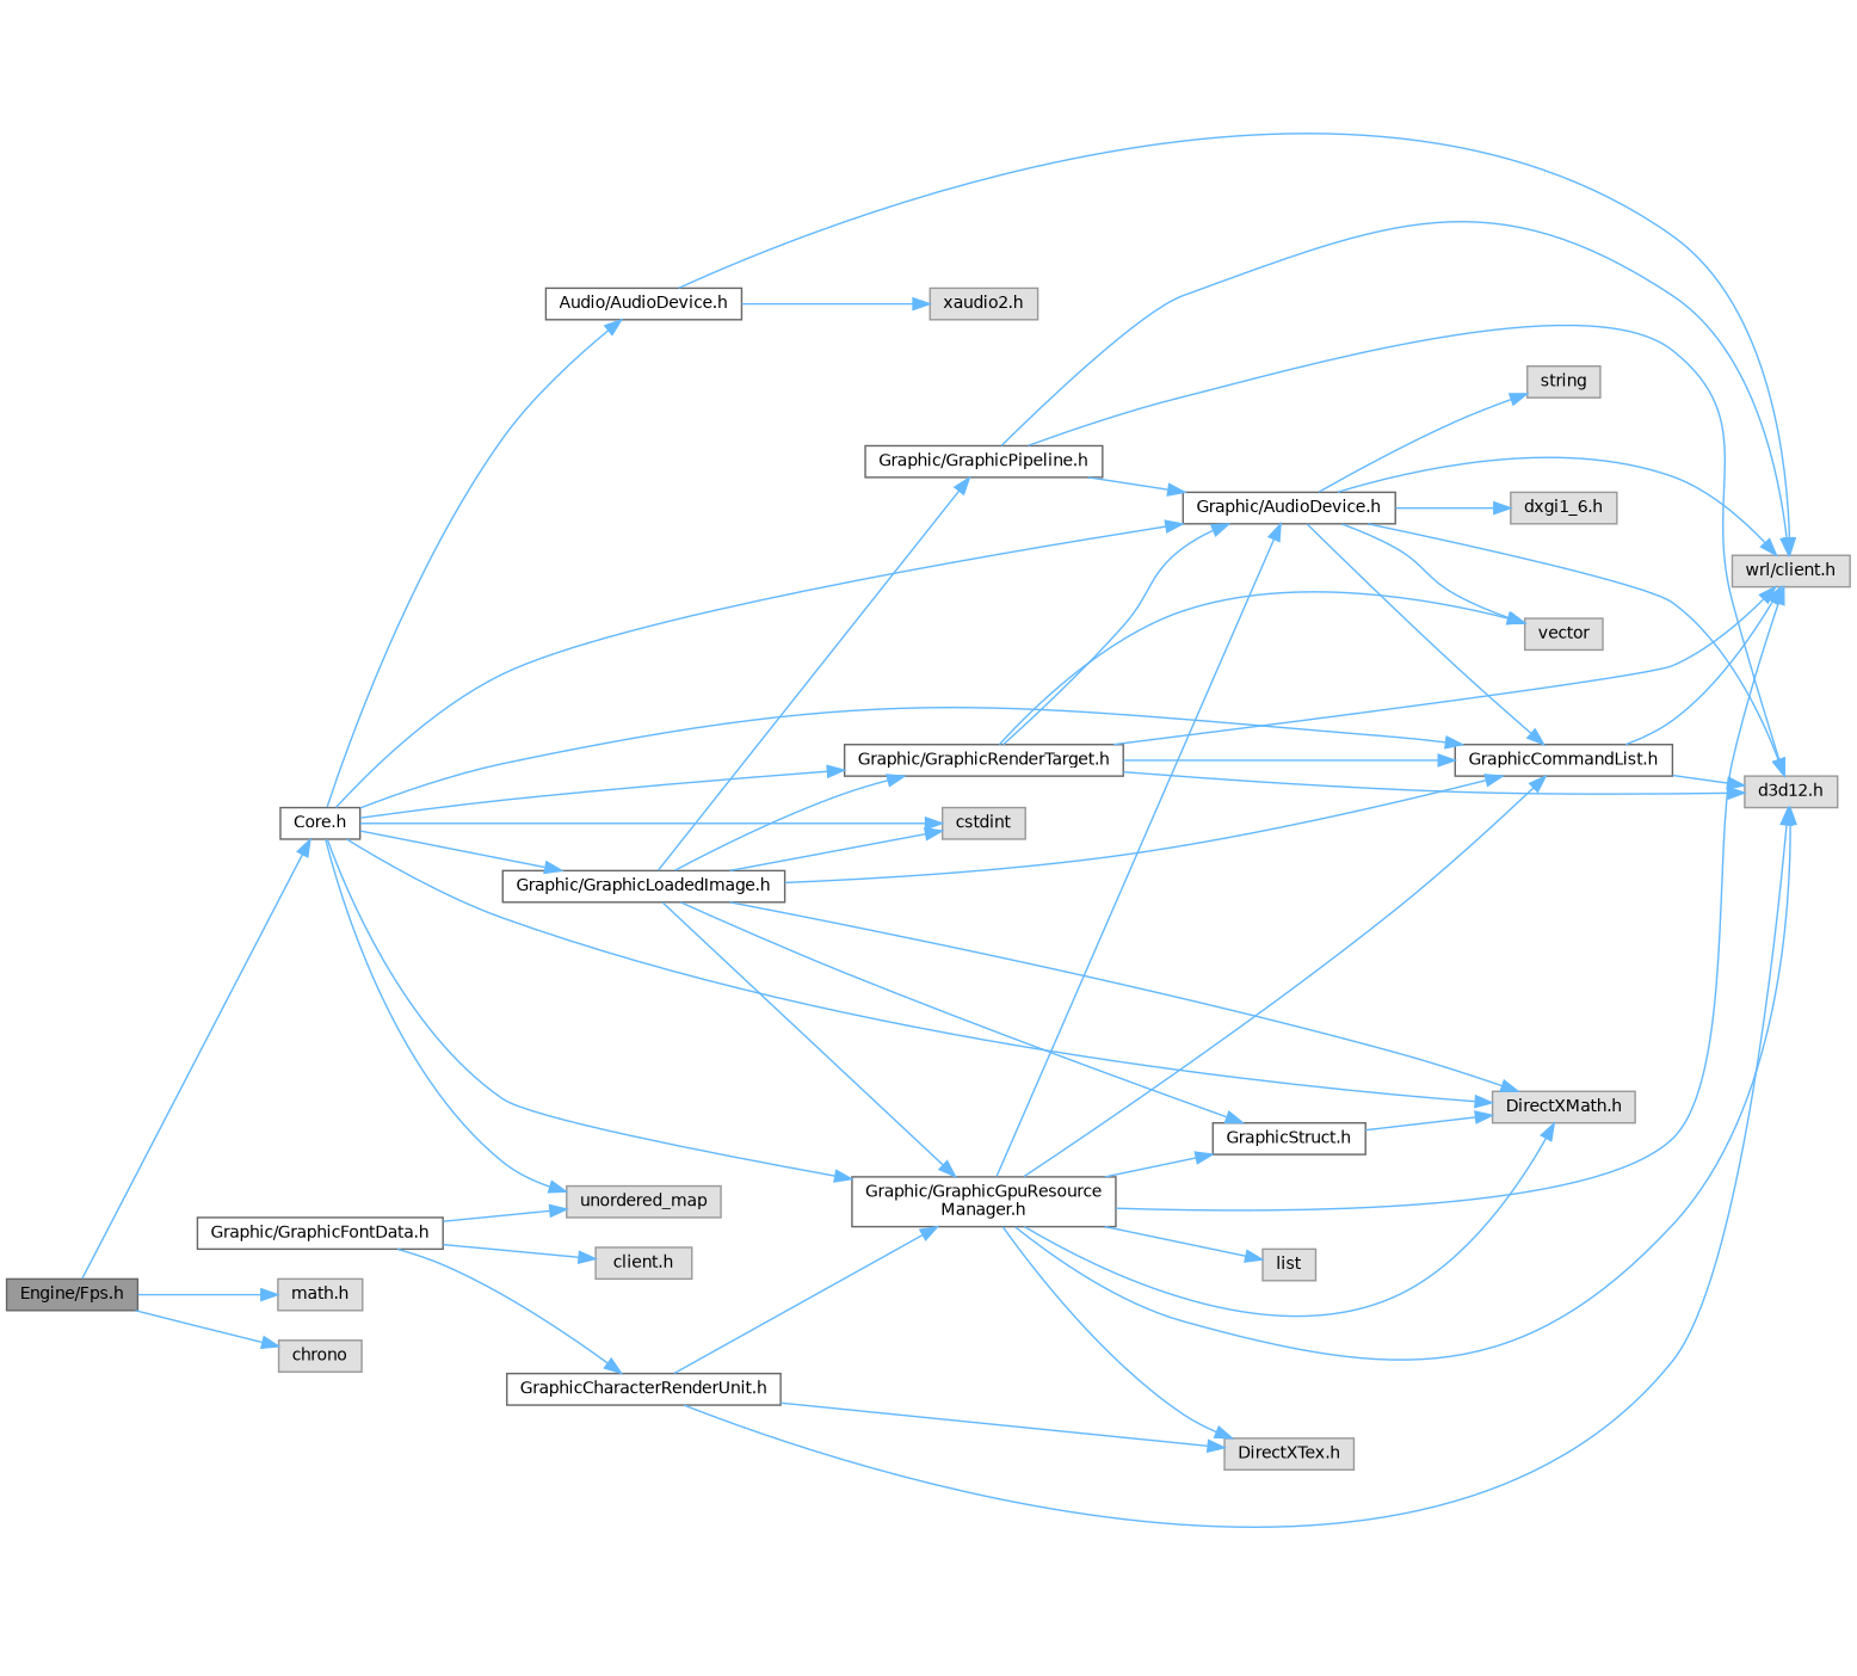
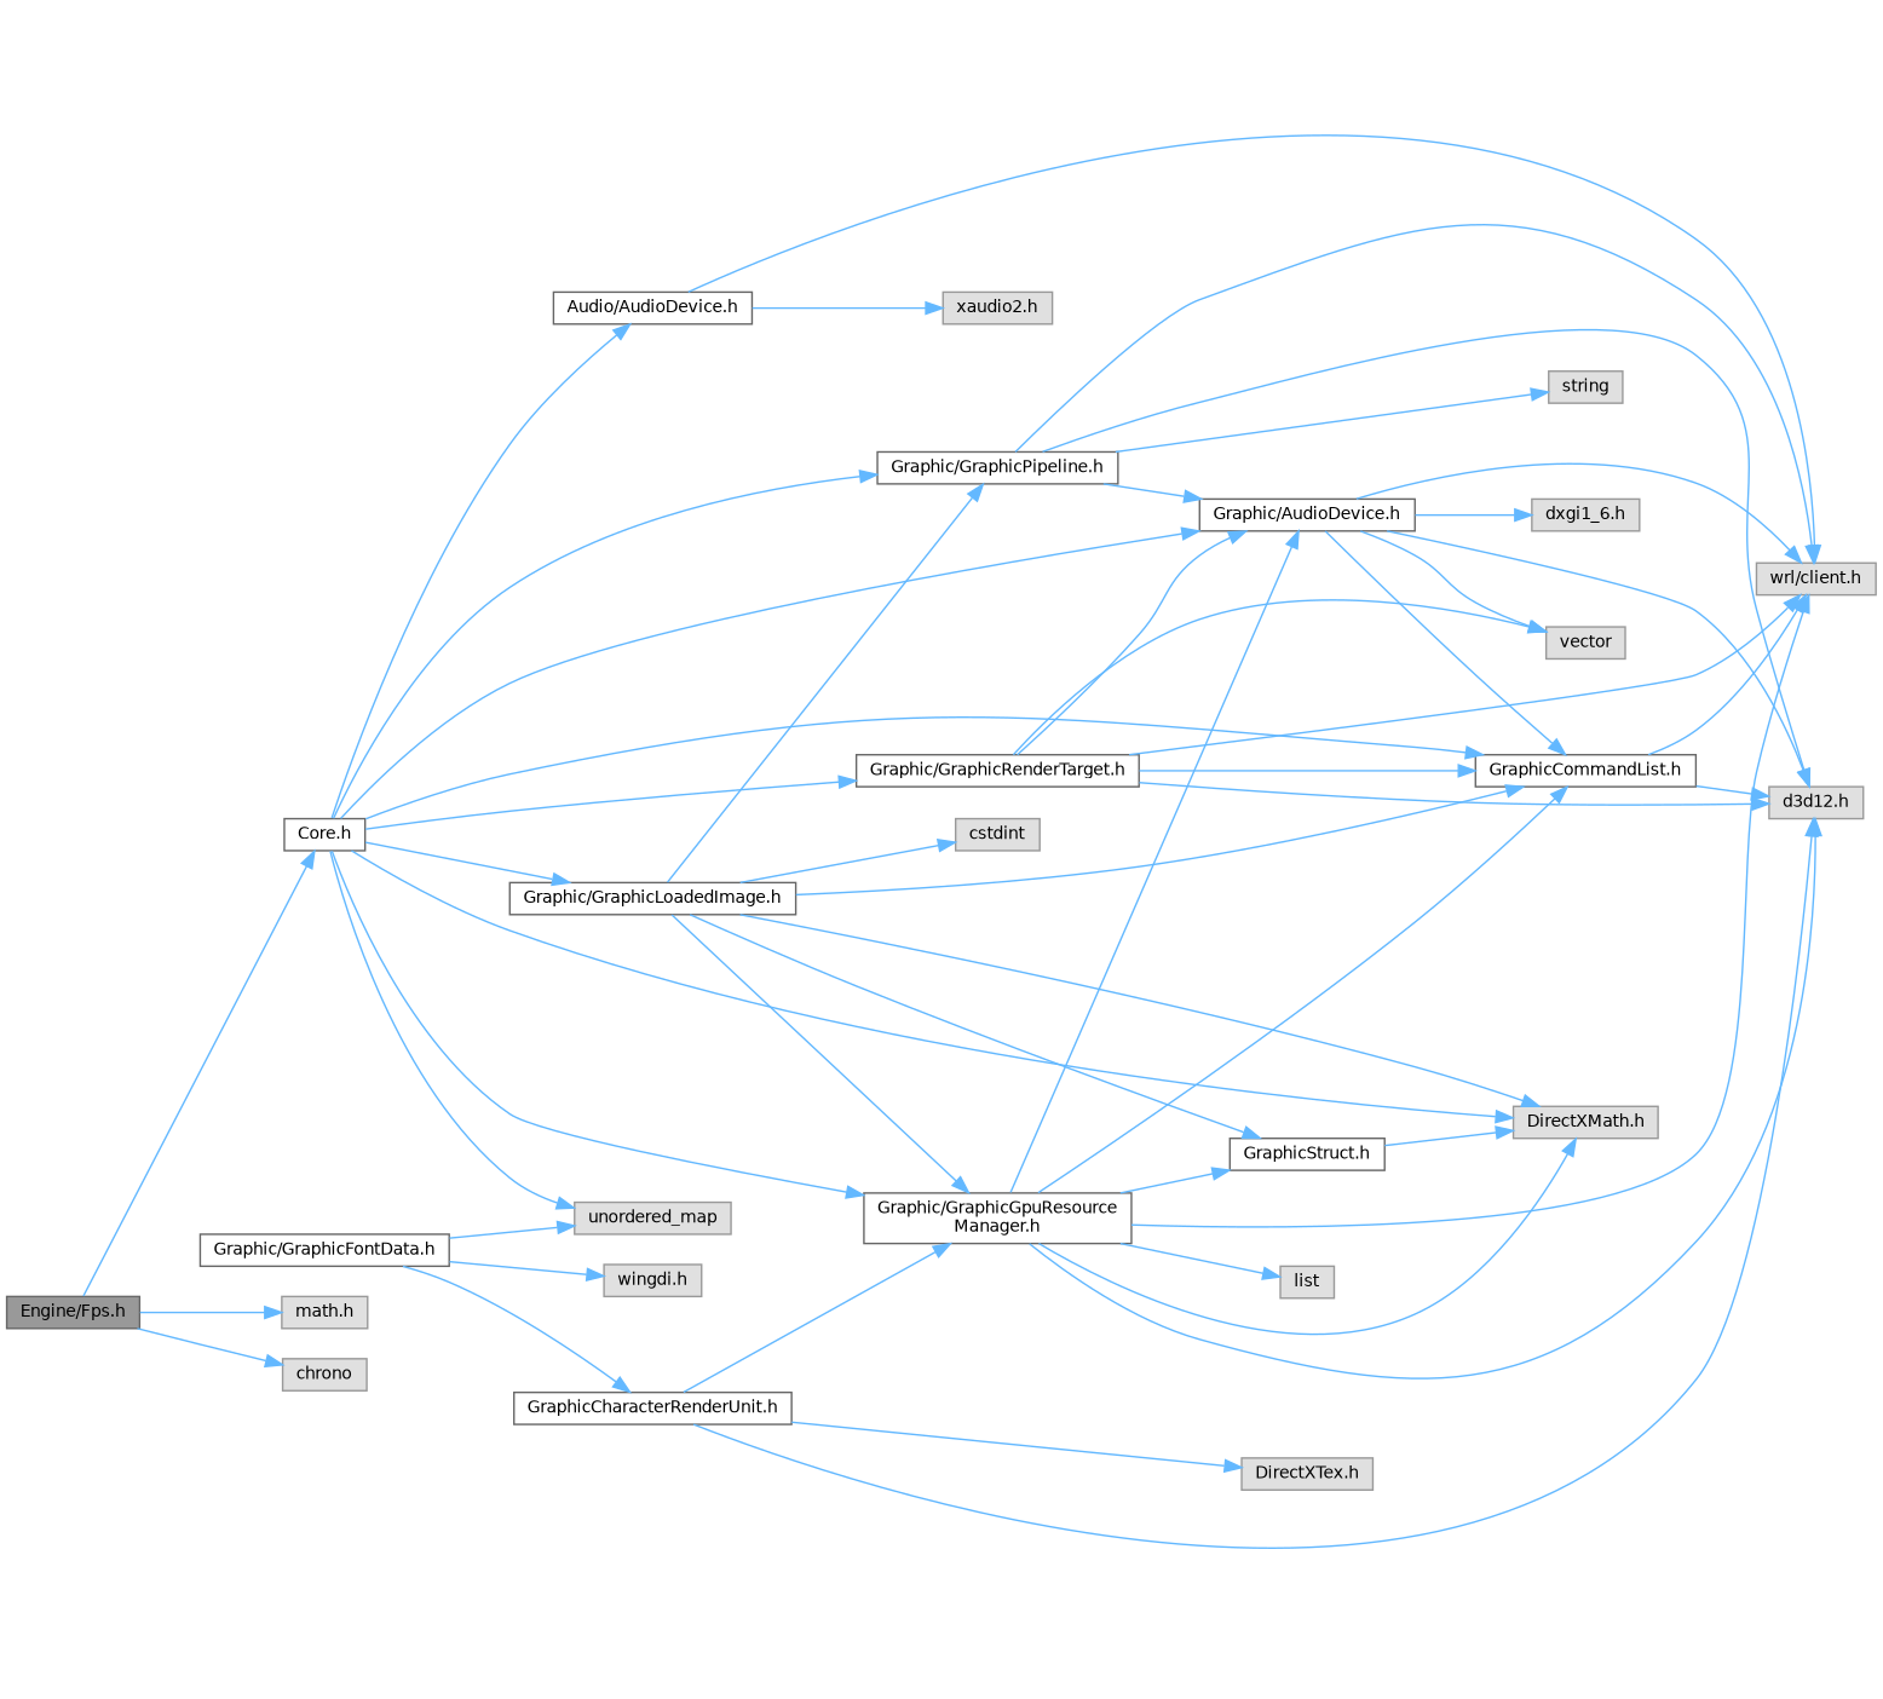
  digraph {
    rankdir=LR
    node [color=grey60 fillcolor="#E0E0E0" fontname=Helvetica fontsize=10 shape=box style=filled]
    edge [color=steelblue1 fontname=Helvetica fontsize=10 labelfontname=Helvetica labelfontsize=10 style=solid]
    n1 [color=gray40 fillcolor=grey60 fontcolor=black height=0.2 label="Engine/Fps.h" width=0.4]
    n2 [color=grey40 fillcolor=white height=0.2 label="Core.h" width=0.4]
    n3 [height=0.2 label="math.h" width=0.4]
    n4 [height=0.2 label=chrono width=0.4]
    n5 [color=grey40 fillcolor=white height=0.2 label="Graphic/AudioDevice.h" width=0.4]
    n6 [color=grey40 fillcolor=white height=0.2 label="GraphicCommandList.h" width=0.4]
    n7 [color=grey40 fillcolor=white height=0.2 label="Graphic/GraphicRenderTarget.h" width=0.4]
    n8 [color=grey40 fillcolor=white height=0.2 label="Graphic/GraphicPipeline.h" width=0.4]
    n9 [color=grey40 fillcolor=white height=0.2 label="Graphic/GraphicGpuResource\lManager.h" width=0.4]
    n10 [height=0.2 label="DirectXMath.h" width=0.4]
    n11 [color=grey40 fillcolor=white height=0.2 label="Graphic/GraphicLoadedImage.h" width=0.4]
    n12 [height=0.2 label=unordered_map width=0.4]
    n13 [color=grey40 fillcolor=white height=0.2 label="Audio/AudioDevice.h" width=0.4]
    n14 [height=0.2 label="d3d12.h" width=0.4]
    n15 [height=0.2 label="dxgi1_6.h" width=0.4]
    n16 [height=0.2 label="wrl/client.h" width=0.4]
    n17 [height=0.2 label=vector width=0.4]
    n18 [height=0.2 label=string width=0.4]
    n19 [color=grey40 fillcolor=white height=0.2 label="GraphicStruct.h" width=0.4]
    n20 [height=0.2 label="DirectXTex.h" width=0.4]
    n21 [height=0.2 label=list width=0.4]
    n22 [height=0.2 label=cstdint width=0.4]
    n23 [color=grey40 fillcolor=white height=0.2 label="Graphic/GraphicFontData.h" width=0.4]
    n24 [color=grey40 fillcolor=white height=0.2 label="GraphicCharacterRenderUnit.h" width=0.4]
-   n25 [height=0.2 label="client.h" width=0.4]
+   n25 [height=0.2 label="wingdi.h" width=0.4]
    n26 [height=0.2 label="xaudio2.h" width=0.4]
    n1 -> n2
    n1 -> n3
    n1 -> n4
    n2 -> n5
    n2 -> n6
    n2 -> n7
-   n2 -> n22
+   n2 -> n8
    n2 -> n9
    n2 -> n10
    n2 -> n11
    n2 -> n12
    n2 -> n13
    n5 -> n6
    n5 -> n14
    n5 -> n15
    n5 -> n16
    n5 -> n17
-   n5 -> n18
+   n8 -> n18
    n6 -> n14
    n6 -> n16
    n7 -> n5
    n7 -> n6
    n7 -> n14
    n7 -> n16
    n7 -> n17
    n8 -> n5
    n8 -> n14
    n8 -> n16
    n9 -> n5
    n9 -> n6
    n9 -> n10
    n9 -> n14
    n9 -> n16
    n9 -> n19
-   n9 -> n20
    n9 -> n21
    n11 -> n6
-   n11 -> n7
    n11 -> n8
    n11 -> n9
    n11 -> n10
    n11 -> n19
    n11 -> n22
    n13 -> n16
    n13 -> n26
    n19 -> n10
    n23 -> n12
    n23 -> n24
    n23 -> n25
    n24 -> n9
    n24 -> n14
    n24 -> n20
  }
